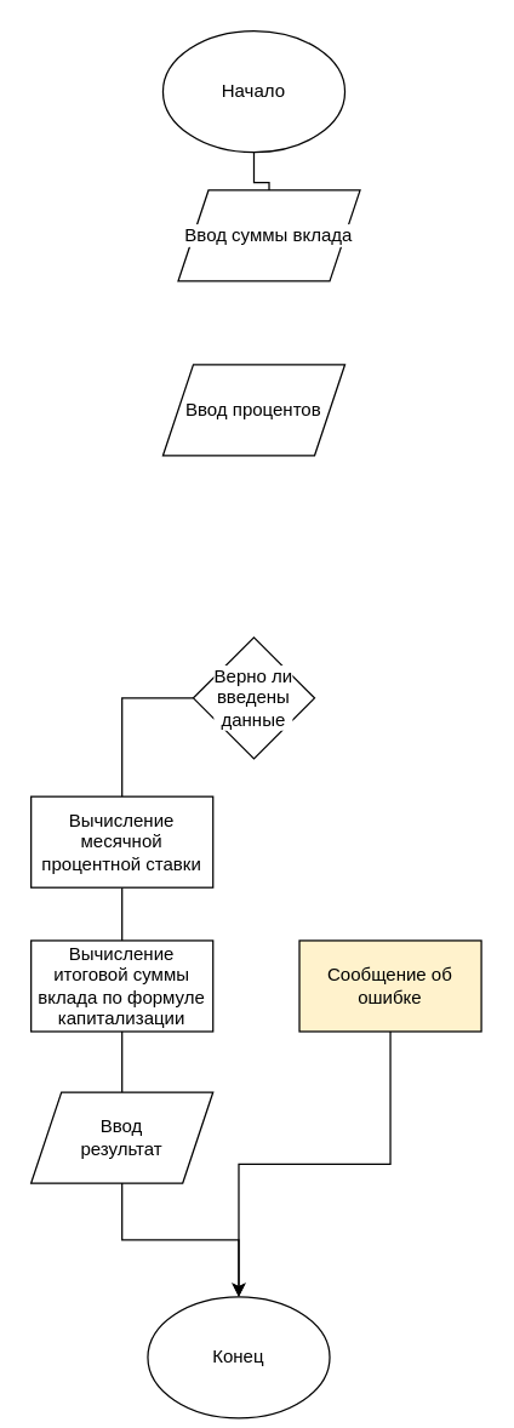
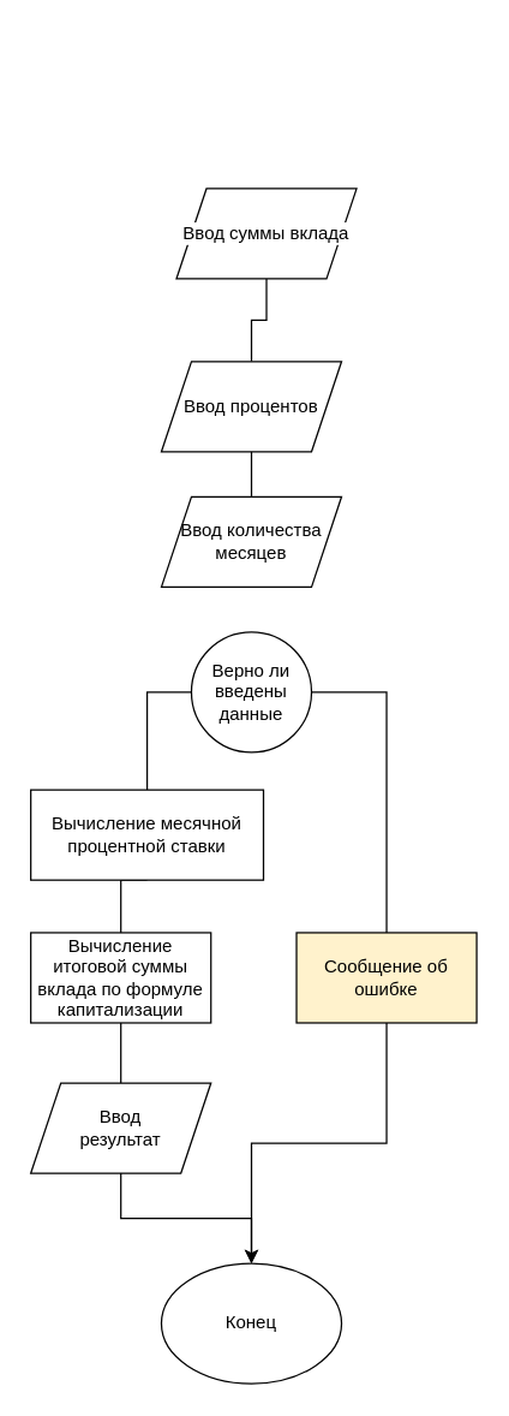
  <mxCell id="0" />
  <mxCell id="1" parent="0" />
- <mxCell id="2" style="edgeStyle=orthogonalEdgeStyle;rounded=0;orthogonalLoop=1;jettySize=auto;html=1;entryX=0.5;entryY=0;entryDx=0;entryDy=0;endArrow=none;startFill=0;" edge="1" parent="1" source="3" target="5"><mxGeometry relative="1" as="geometry" /></mxCell>
- <mxCell id="3" value="Начало" style="ellipse;whiteSpace=wrap;html=1;" vertex="1" parent="1"><mxGeometry x="107" y="20" width="120" height="80" as="geometry" /></mxCell>
+ <mxCell id="4" style="edgeStyle=orthogonalEdgeStyle;rounded=0;orthogonalLoop=1;jettySize=auto;html=1;exitX=0.5;exitY=1;exitDx=0;exitDy=0;entryX=0.5;entryY=0;entryDx=0;entryDy=0;endArrow=none;startFill=0;" edge="1" parent="1" source="5" target="7"><mxGeometry relative="1" as="geometry" /></mxCell>
  <mxCell id="5" value="Ввод суммы вклада" style="shape=parallelogram;perimeter=parallelogramPerimeter;html=1;fixedSize=1;whiteSpace=wrap;labelBorderColor=none;rounded=0;gradientColor=none;labelPosition=center;verticalLabelPosition=middle;align=center;verticalAlign=middle;labelBackgroundColor=default;" vertex="1" parent="1"><mxGeometry x="117" y="125" width="120" height="60" as="geometry" /></mxCell>
+ <mxCell id="6" style="edgeStyle=orthogonalEdgeStyle;rounded=0;orthogonalLoop=1;jettySize=auto;html=1;exitX=0.5;exitY=1;exitDx=0;exitDy=0;entryX=0.5;entryY=0;entryDx=0;entryDy=0;endArrow=none;startFill=0;" edge="1" parent="1" source="7" target="8"><mxGeometry relative="1" as="geometry" /></mxCell>
  <mxCell id="7" value="Ввод процентов" style="shape=parallelogram;perimeter=parallelogramPerimeter;whiteSpace=wrap;html=1;fixedSize=1;" vertex="1" parent="1"><mxGeometry x="107" y="240" width="120" height="60" as="geometry" /></mxCell>
+ <mxCell id="8" value="Ввод количества&lt;div&gt;месяцев&lt;/div&gt;" style="shape=parallelogram;perimeter=parallelogramPerimeter;whiteSpace=wrap;html=1;fixedSize=1;" vertex="1" parent="1"><mxGeometry x="107" y="330" width="120" height="60" as="geometry" /></mxCell>
  <mxCell id="9" style="edgeStyle=orthogonalEdgeStyle;rounded=0;orthogonalLoop=1;jettySize=auto;html=1;exitX=0;exitY=0.5;exitDx=0;exitDy=0;entryX=0.5;entryY=0;entryDx=0;entryDy=0;jumpStyle=none;startArrow=none;startFill=0;endArrow=none;" edge="1" parent="1" source="11" target="13"><mxGeometry relative="1" as="geometry" /></mxCell>
- <mxCell id="11" value="Верно ли&lt;div&gt;введены&lt;/div&gt;&lt;div&gt;данные&lt;/div&gt;" style="rhombus;whiteSpace=wrap;html=1;rounded=0;labelBorderColor=none;labelBackgroundColor=default;" vertex="1" parent="1"><mxGeometry x="127" y="420" width="80" height="80" as="geometry" /></mxCell>
+ <mxCell id="10" style="edgeStyle=orthogonalEdgeStyle;rounded=0;orthogonalLoop=1;jettySize=auto;html=1;exitX=1;exitY=0.5;exitDx=0;exitDy=0;entryX=0.5;entryY=0;entryDx=0;entryDy=0;endArrow=none;startFill=0;" edge="1" parent="1" source="11" target="20"><mxGeometry relative="1" as="geometry" /></mxCell>
+ <mxCell id="11" value="Верно ли&lt;div&gt;введены&lt;/div&gt;&lt;div&gt;данные&lt;/div&gt;" style="ellipse;whiteSpace=wrap;html=1;labelBorderColor=none;labelBackgroundColor=default;" vertex="1" parent="1"><mxGeometry x="127" y="420" width="80" height="80" as="geometry" /></mxCell>
  <mxCell id="12" style="edgeStyle=orthogonalEdgeStyle;rounded=0;orthogonalLoop=1;jettySize=auto;html=1;exitX=0.5;exitY=1;exitDx=0;exitDy=0;entryX=0.5;entryY=0;entryDx=0;entryDy=0;endArrow=none;startFill=0;" edge="1" parent="1" source="13" target="15"><mxGeometry relative="1" as="geometry" /></mxCell>
- <mxCell id="13" value="Вычисление месячной процентной ставки" style="rounded=0;whiteSpace=wrap;html=1;" vertex="1" parent="1"><mxGeometry x="20" y="525" width="120" height="60" as="geometry" /></mxCell>
+ <mxCell id="13" value="Вычисление месячной процентной ставки" style="rounded=0;whiteSpace=wrap;html=1;" vertex="1" parent="1"><mxGeometry x="20" y="525" width="155" height="60" as="geometry" /></mxCell>
  <mxCell id="14" style="edgeStyle=orthogonalEdgeStyle;rounded=0;orthogonalLoop=1;jettySize=auto;html=1;entryX=0.5;entryY=0;entryDx=0;entryDy=0;endArrow=none;startFill=0;" edge="1" parent="1" source="15" target="18"><mxGeometry relative="1" as="geometry" /></mxCell>
  <mxCell id="15" value="Вычисление итоговой суммы вклада по формуле капитализации" style="rounded=0;whiteSpace=wrap;html=1;" vertex="1" parent="1"><mxGeometry x="20" y="620" width="120" height="60" as="geometry" /></mxCell>
- <mxCell id="16" value="Конец" style="ellipse;whiteSpace=wrap;html=1;" vertex="1" parent="1"><mxGeometry x="97" y="855" width="120" height="80" as="geometry" /></mxCell>
+ <mxCell id="16" value="Конец" style="ellipse;whiteSpace=wrap;html=1;" vertex="1" parent="1"><mxGeometry x="107" y="840" width="120" height="80" as="geometry" /></mxCell>
  <mxCell id="17" style="edgeStyle=orthogonalEdgeStyle;rounded=0;orthogonalLoop=1;jettySize=auto;html=1;exitX=0.5;exitY=1;exitDx=0;exitDy=0;entryX=0.5;entryY=0;entryDx=0;entryDy=0;" edge="1" parent="1" source="18" target="16"><mxGeometry relative="1" as="geometry" /></mxCell>
  <mxCell id="18" value="Ввод&lt;div&gt;результат&lt;/div&gt;" style="shape=parallelogram;perimeter=parallelogramPerimeter;whiteSpace=wrap;html=1;fixedSize=1;" vertex="1" parent="1"><mxGeometry x="20" y="720" width="120" height="60" as="geometry" /></mxCell>
  <mxCell id="19" style="edgeStyle=orthogonalEdgeStyle;rounded=0;orthogonalLoop=1;jettySize=auto;html=1;exitX=0.5;exitY=1;exitDx=0;exitDy=0;entryX=0.5;entryY=0;entryDx=0;entryDy=0;" edge="1" parent="1" source="20" target="16"><mxGeometry relative="1" as="geometry" /></mxCell>
  <mxCell id="20" value="Сообщение об&lt;div&gt;ошибке&lt;/div&gt;" style="rounded=0;whiteSpace=wrap;html=1;fillColor=#fff2cc;" vertex="1" parent="1"><mxGeometry x="197" y="620" width="120" height="60" as="geometry" /></mxCell>
